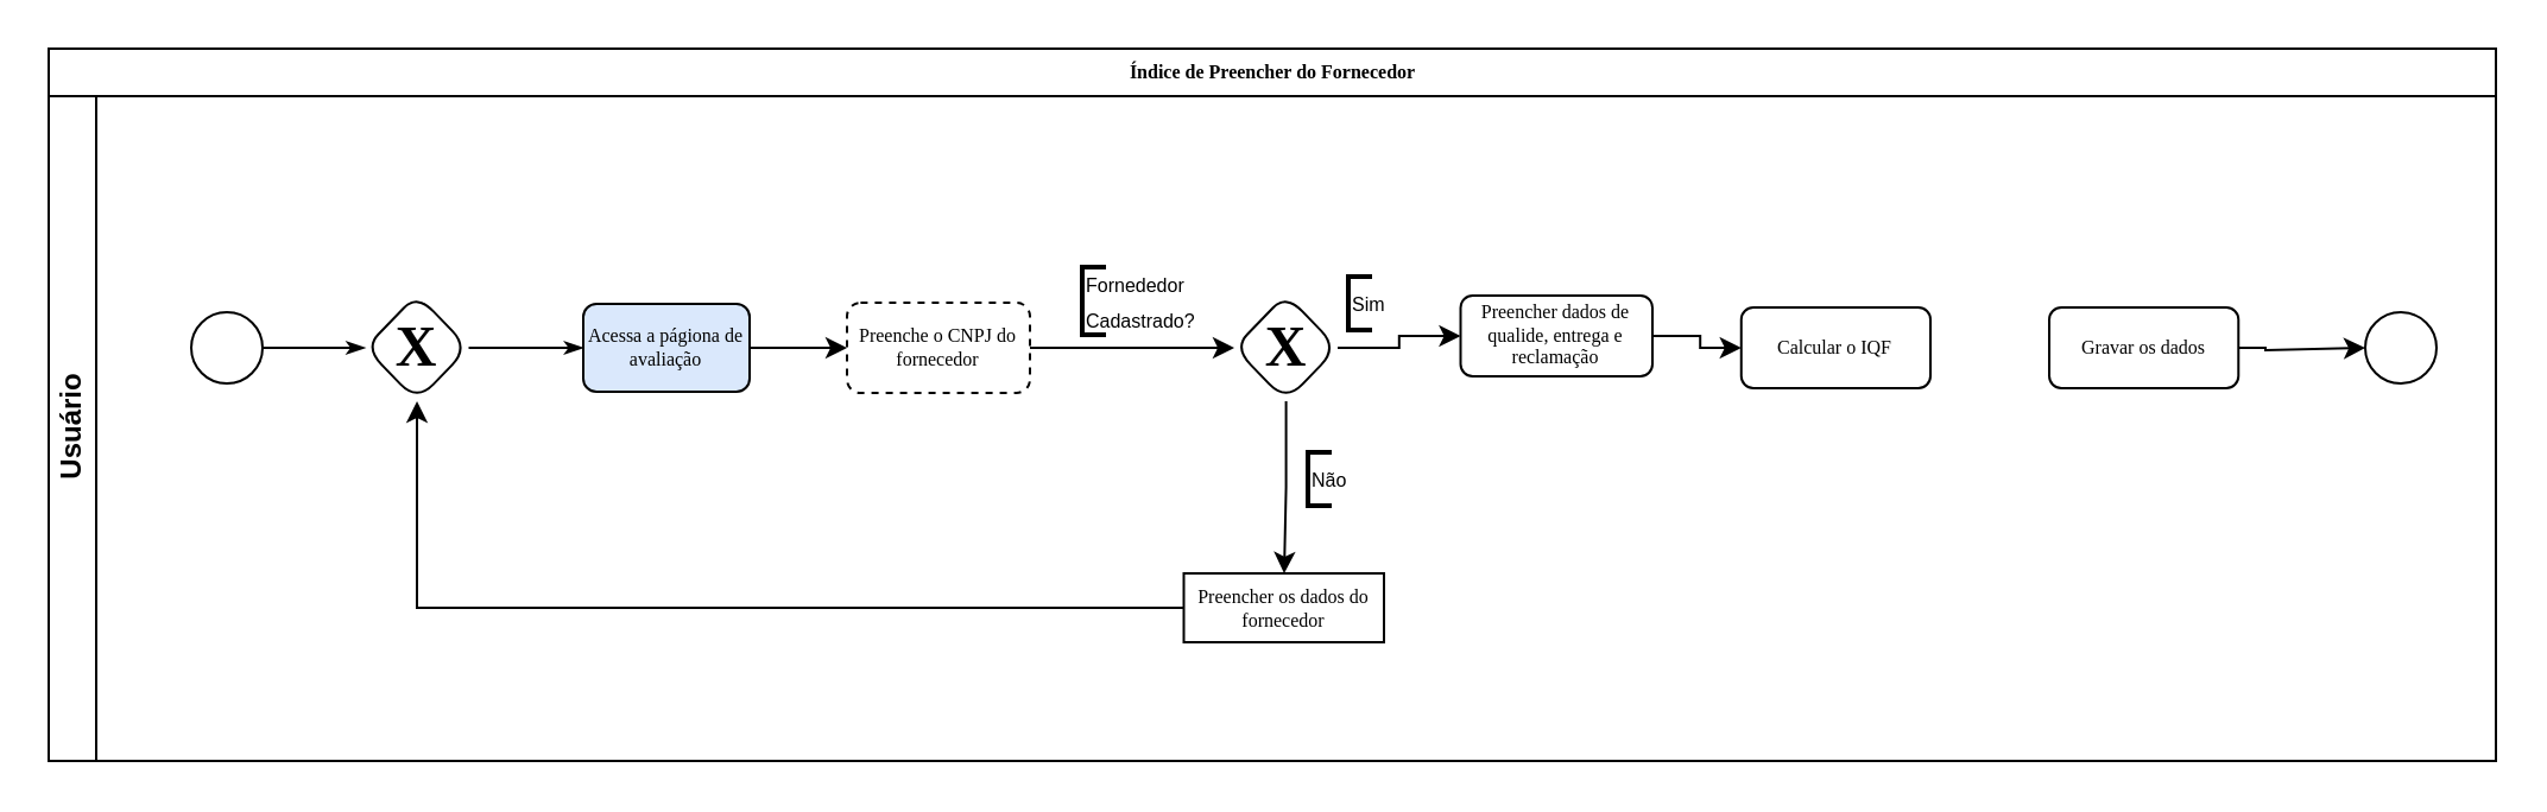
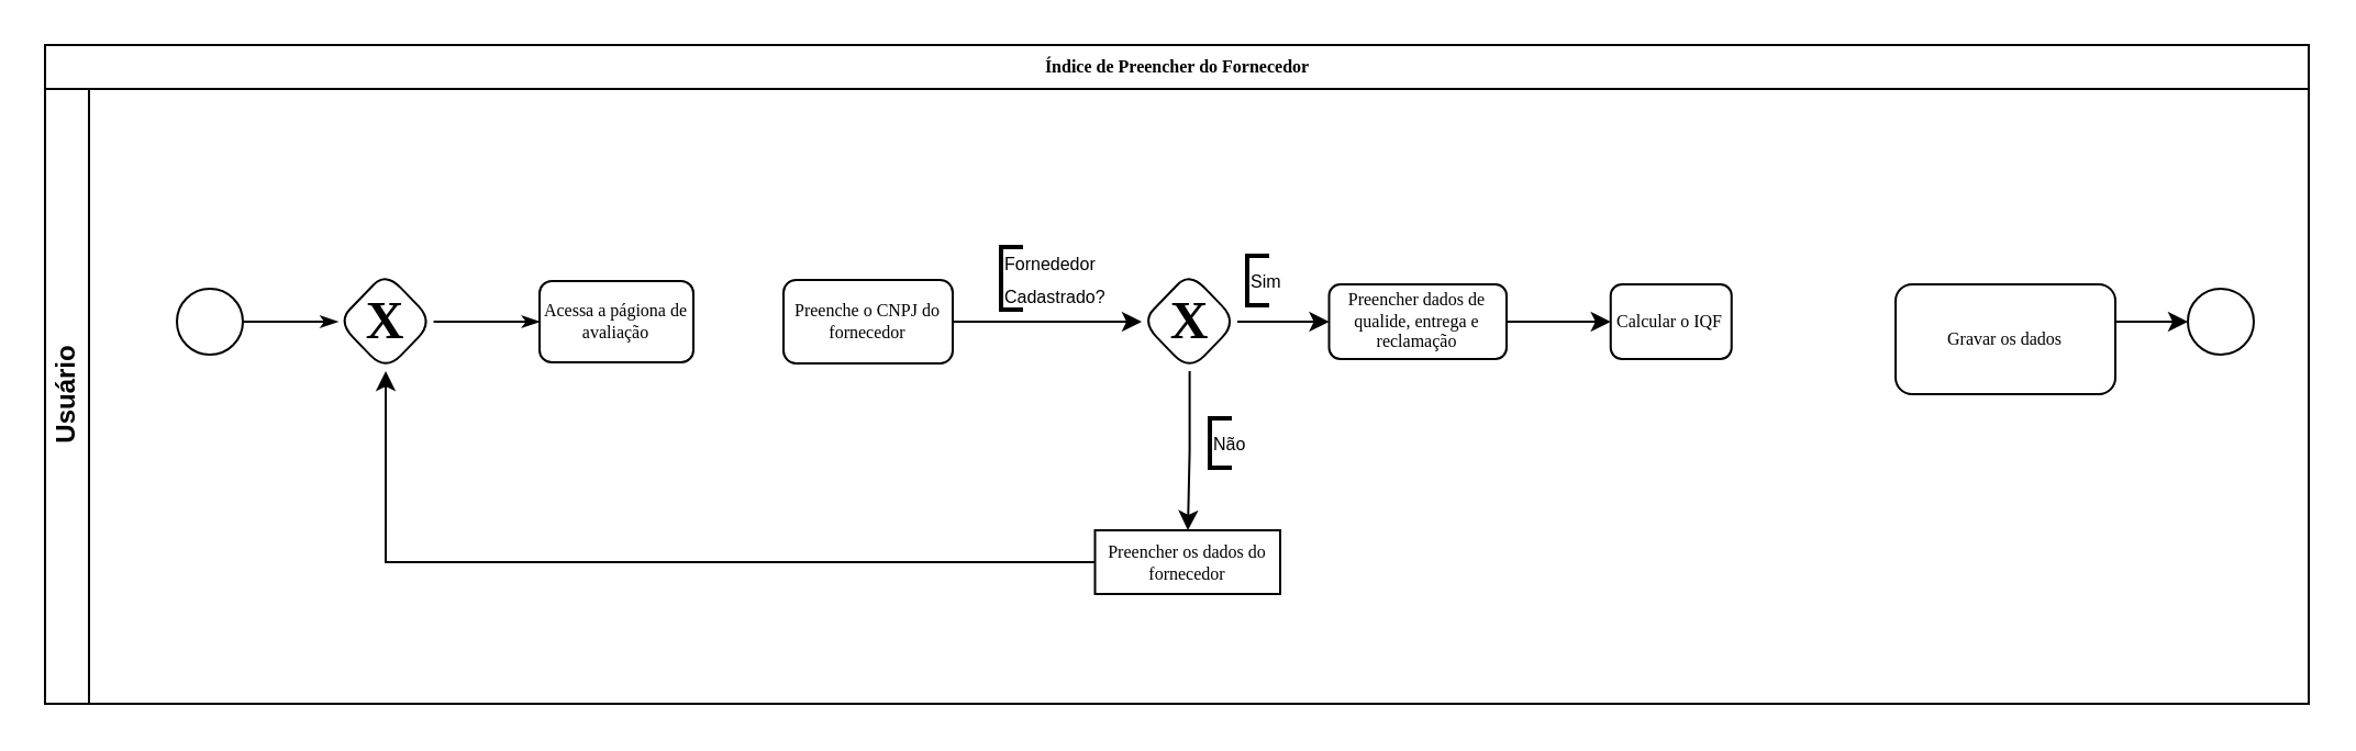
  <mxCell id="0" />
  <mxCell id="1" parent="0" />
  <mxCell id="2" value="Índice de Preencher do Fornecedor" style="swimlane;html=1;childLayout=stackLayout;horizontal=1;startSize=20;horizontalStack=0;rounded=0;shadow=0;labelBackgroundColor=none;strokeWidth=1;fontFamily=Verdana;fontSize=8;align=center;" parent="1" vertex="1"><mxGeometry x="20" y="20" width="1030" height="300" as="geometry" /></mxCell>
  <mxCell id="3" value="Usuário" style="swimlane;html=1;startSize=20;horizontal=0;" parent="2" vertex="1"><mxGeometry y="20" width="1030" height="280" as="geometry" /></mxCell>
  <mxCell id="4" style="edgeStyle=orthogonalEdgeStyle;rounded=0;html=1;labelBackgroundColor=none;startArrow=none;startFill=0;startSize=5;endArrow=classicThin;endFill=1;endSize=5;jettySize=auto;orthogonalLoop=1;strokeWidth=1;fontFamily=Verdana;fontSize=8" parent="3" source="23" target="7" edge="1"><mxGeometry relative="1" as="geometry" /></mxCell>
  <mxCell id="5" value="" style="ellipse;whiteSpace=wrap;html=1;rounded=0;shadow=0;labelBackgroundColor=none;strokeWidth=1;fontFamily=Verdana;fontSize=8;align=center;" parent="3" vertex="1"><mxGeometry x="60" y="91" width="30" height="30" as="geometry" /></mxCell>
- <mxCell id="6" value="" style="edgeStyle=orthogonalEdgeStyle;rounded=0;orthogonalLoop=1;jettySize=auto;html=1;" edge="1" parent="3" source="7" target="9"><mxGeometry relative="1" as="geometry" /></mxCell>
- <mxCell id="7" value="Acessa a págiona de avaliação" style="rounded=1;whiteSpace=wrap;html=1;shadow=0;labelBackgroundColor=none;strokeWidth=1;fontFamily=Verdana;fontSize=8;align=center;fillColor=#dae8fc;" parent="3" vertex="1"><mxGeometry x="225" y="87.5" width="70" height="37" as="geometry" /></mxCell>
+ <mxCell id="7" value="Acessa a págiona de avaliação" style="rounded=1;whiteSpace=wrap;html=1;shadow=0;labelBackgroundColor=none;strokeWidth=1;fontFamily=Verdana;fontSize=8;align=center;" parent="3" vertex="1"><mxGeometry x="225" y="87.5" width="70" height="37" as="geometry" /></mxCell>
  <mxCell id="8" value="" style="edgeStyle=orthogonalEdgeStyle;rounded=0;orthogonalLoop=1;jettySize=auto;html=1;" edge="1" parent="3" source="9" target="13"><mxGeometry relative="1" as="geometry" /></mxCell>
- <mxCell id="9" value="Preenche o CNPJ do fornecedor" style="whiteSpace=wrap;html=1;fontSize=8;fontFamily=Verdana;rounded=1;shadow=0;labelBackgroundColor=none;strokeWidth=1;dashed=1;" vertex="1" parent="3"><mxGeometry x="336" y="87" width="77" height="38" as="geometry" /></mxCell>
+ <mxCell id="9" value="Preenche o CNPJ do fornecedor" style="whiteSpace=wrap;html=1;fontSize=8;fontFamily=Verdana;rounded=1;shadow=0;labelBackgroundColor=none;strokeWidth=1;" vertex="1" parent="3"><mxGeometry x="336" y="87" width="77" height="38" as="geometry" /></mxCell>
  <mxCell id="10" style="edgeStyle=orthogonalEdgeStyle;rounded=0;orthogonalLoop=1;jettySize=auto;html=1;exitX=0.5;exitY=1;exitDx=0;exitDy=0;" edge="1" parent="3" source="9" target="9"><mxGeometry relative="1" as="geometry" /></mxCell>
  <mxCell id="11" value="" style="edgeStyle=orthogonalEdgeStyle;rounded=0;orthogonalLoop=1;jettySize=auto;html=1;" edge="1" parent="3" source="13" target="16"><mxGeometry relative="1" as="geometry" /></mxCell>
  <mxCell id="12" value="" style="edgeStyle=orthogonalEdgeStyle;rounded=0;orthogonalLoop=1;jettySize=auto;html=1;" edge="1" parent="3" source="13" target="22"><mxGeometry relative="1" as="geometry" /></mxCell>
  <mxCell id="13" value="&lt;font style=&quot;font-size: 24px;&quot;&gt;&lt;b style=&quot;&quot;&gt;X&lt;/b&gt;&lt;/font&gt;" style="rhombus;whiteSpace=wrap;html=1;fontSize=8;fontFamily=Verdana;rounded=1;shadow=0;labelBackgroundColor=none;strokeWidth=1;" vertex="1" parent="3"><mxGeometry x="499" y="83.5" width="43.5" height="45" as="geometry" /></mxCell>
  <mxCell id="14" value="&lt;font style=&quot;font-size: 8px;&quot;&gt;Fornededor&lt;br&gt;Cadastrado?&lt;/font&gt;" style="strokeWidth=2;html=1;shape=mxgraph.flowchart.annotation_1;align=left;pointerEvents=1;rotation=0;" vertex="1" parent="3"><mxGeometry x="435" y="72" width="10" height="28.5" as="geometry" /></mxCell>
  <mxCell id="15" value="" style="edgeStyle=orthogonalEdgeStyle;rounded=0;orthogonalLoop=1;jettySize=auto;html=1;" edge="1" parent="3" source="16" target="17"><mxGeometry relative="1" as="geometry" /></mxCell>
- <mxCell id="16" value="Preencher dados de qualide, entrega e reclamação" style="whiteSpace=wrap;html=1;fontSize=8;fontFamily=Verdana;rounded=1;shadow=0;labelBackgroundColor=none;strokeWidth=1;" vertex="1" parent="3"><mxGeometry x="594.25" y="84" width="80.75" height="34" as="geometry" /></mxCell>
- <mxCell id="17" value="Calcular o IQF" style="whiteSpace=wrap;html=1;fontSize=8;fontFamily=Verdana;rounded=1;shadow=0;labelBackgroundColor=none;strokeWidth=1;" vertex="1" parent="3"><mxGeometry x="712.38" y="89" width="79.63" height="34" as="geometry" /></mxCell>
+ <mxCell id="16" value="Preencher dados de qualide, entrega e reclamação" style="whiteSpace=wrap;html=1;fontSize=8;fontFamily=Verdana;rounded=1;shadow=0;labelBackgroundColor=none;strokeWidth=1;" vertex="1" parent="3"><mxGeometry x="584.25" y="89" width="80.75" height="34" as="geometry" /></mxCell>
+ <mxCell id="17" value="Calcular o IQF" style="whiteSpace=wrap;html=1;fontSize=8;fontFamily=Verdana;rounded=1;shadow=0;labelBackgroundColor=none;strokeWidth=1;" vertex="1" parent="3"><mxGeometry x="712.38" y="89" width="55" height="34" as="geometry" /></mxCell>
  <mxCell id="18" style="edgeStyle=orthogonalEdgeStyle;rounded=0;orthogonalLoop=1;jettySize=auto;html=1;entryX=0;entryY=0.5;entryDx=0;entryDy=0;" edge="1" parent="3" source="19" target="20"><mxGeometry relative="1" as="geometry"><mxPoint x="945" y="106" as="targetPoint" /><Array as="points"><mxPoint x="933" y="106" /><mxPoint x="933" y="107" /></Array></mxGeometry></mxCell>
- <mxCell id="19" value="Gravar os dados" style="whiteSpace=wrap;html=1;fontSize=8;fontFamily=Verdana;rounded=1;shadow=0;labelBackgroundColor=none;strokeWidth=1;" vertex="1" parent="3"><mxGeometry x="842.01" y="89" width="79.63" height="34" as="geometry" /></mxCell>
+ <mxCell id="19" value="Gravar os dados" style="whiteSpace=wrap;html=1;fontSize=8;fontFamily=Verdana;rounded=1;shadow=0;labelBackgroundColor=none;strokeWidth=1;" vertex="1" parent="3"><mxGeometry x="842.01" y="89" width="100" height="50" as="geometry" /></mxCell>
  <mxCell id="20" value="" style="ellipse;whiteSpace=wrap;html=1;rounded=0;shadow=0;labelBackgroundColor=none;strokeWidth=1;fontFamily=Verdana;fontSize=8;align=center;" vertex="1" parent="3"><mxGeometry x="975" y="91" width="30" height="30" as="geometry" /></mxCell>
  <mxCell id="21" value="" style="edgeStyle=orthogonalEdgeStyle;rounded=0;orthogonalLoop=1;jettySize=auto;html=1;entryX=0.5;entryY=1;entryDx=0;entryDy=0;" edge="1" parent="3" source="22" target="23"><mxGeometry relative="1" as="geometry"><mxPoint x="260" y="159" as="targetPoint" /><Array as="points"><mxPoint x="155" y="216" /></Array></mxGeometry></mxCell>
  <mxCell id="22" value="Preencher os dados do fornecedor" style="whiteSpace=wrap;html=1;fontSize=8;fontFamily=Verdana;shadow=0;labelBackgroundColor=none;strokeWidth=1;rounded=0;" vertex="1" parent="3"><mxGeometry x="477.75" y="201" width="84.25" height="29" as="geometry" /></mxCell>
  <mxCell id="23" value="&lt;font style=&quot;font-size: 24px;&quot;&gt;&lt;b style=&quot;&quot;&gt;X&lt;/b&gt;&lt;/font&gt;" style="rhombus;whiteSpace=wrap;html=1;fontSize=8;fontFamily=Verdana;rounded=1;shadow=0;labelBackgroundColor=none;strokeWidth=1;" vertex="1" parent="3"><mxGeometry x="133.26" y="83.5" width="43.5" height="45" as="geometry" /></mxCell>
  <mxCell id="24" value="" style="edgeStyle=orthogonalEdgeStyle;rounded=0;html=1;labelBackgroundColor=none;startArrow=none;startFill=0;startSize=5;endArrow=classicThin;endFill=1;endSize=5;jettySize=auto;orthogonalLoop=1;strokeWidth=1;fontFamily=Verdana;fontSize=8" edge="1" parent="3" source="5" target="23"><mxGeometry relative="1" as="geometry"><mxPoint x="150" y="176" as="sourcePoint" /><mxPoint x="285" y="176" as="targetPoint" /></mxGeometry></mxCell>
  <mxCell id="25" value="&lt;span style=&quot;font-size: 8px;&quot;&gt;Sim&lt;/span&gt;" style="strokeWidth=2;html=1;shape=mxgraph.flowchart.annotation_1;align=left;pointerEvents=1;rotation=0;" vertex="1" parent="1"><mxGeometry x="567" y="116" width="10" height="22.5" as="geometry" /></mxCell>
  <mxCell id="26" value="&lt;span style=&quot;font-size: 8px;&quot;&gt;Não&lt;/span&gt;" style="strokeWidth=2;html=1;shape=mxgraph.flowchart.annotation_1;align=left;pointerEvents=1;rotation=0;" vertex="1" parent="1"><mxGeometry x="550" y="190" width="10" height="22.5" as="geometry" /></mxCell>
